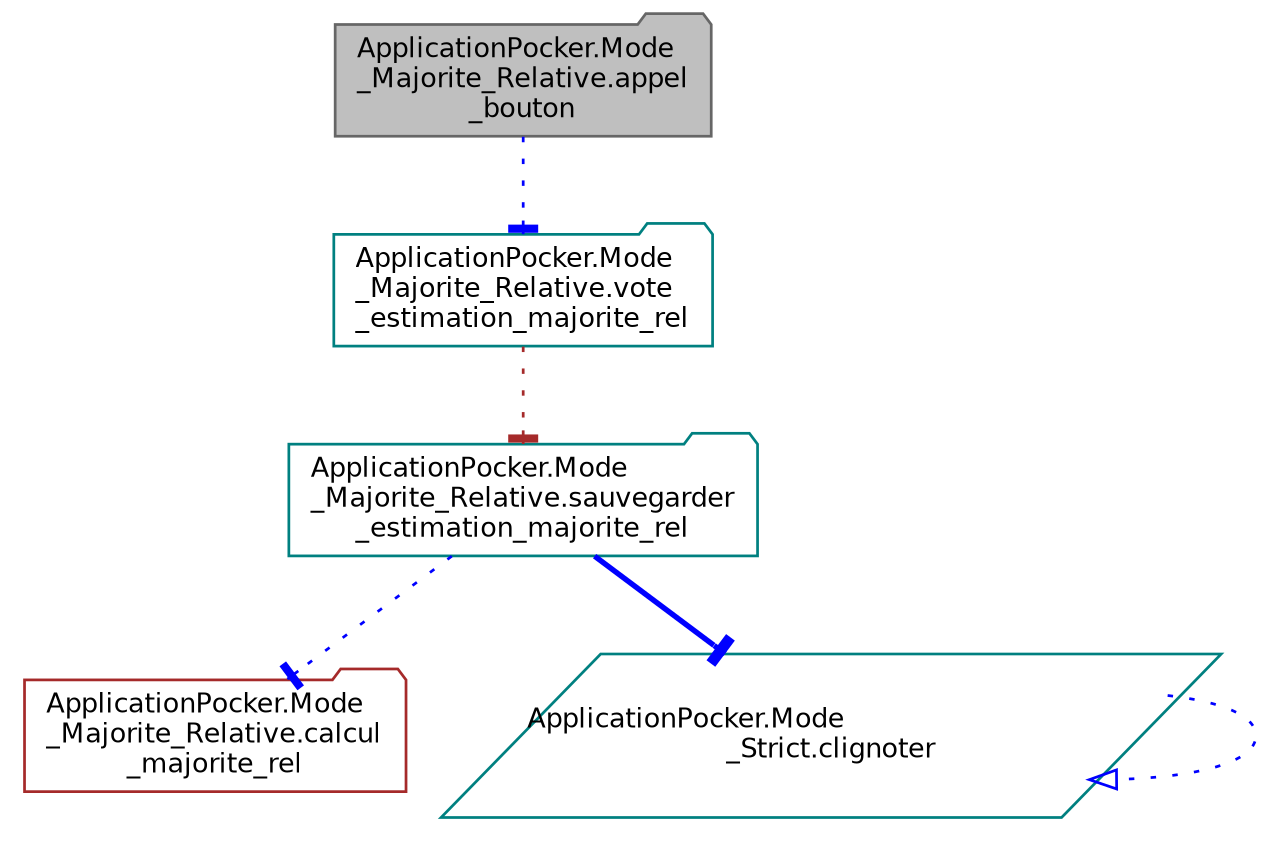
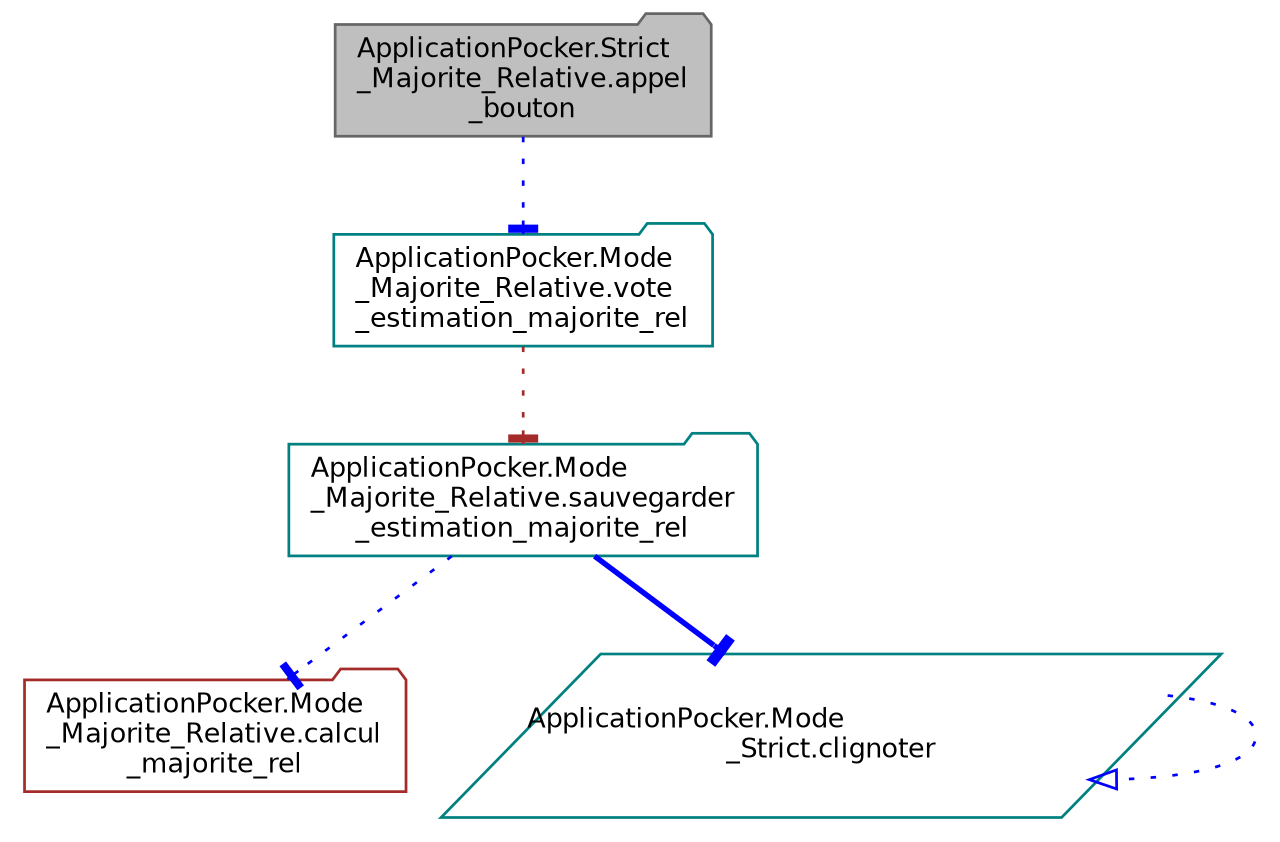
  digraph {
    rankdir=TB
    node [color=teal fillcolor=white fontname=Helvetica fontsize=10 shape=folder style=filled]
    edge [color=blue fontname=Helvetica fontsize=10 labelfontname=Helvetica labelfontsize=10 style=dotted arrowhead=tee]
-   n1 [color=gray40 fillcolor=grey75 fontcolor=black height=0.2 label="ApplicationPocker.Mode\l_Majorite_Relative.appel\l_bouton" width=0.4]
+   n1 [color=gray40 fillcolor=grey75 fontcolor=black height=0.2 label="ApplicationPocker.Strict\l_Majorite_Relative.appel\l_bouton" width=0.4]
    n2 [height=0.2 label="ApplicationPocker.Mode\l_Majorite_Relative.vote\l_estimation_majorite_rel" width=0.4]
    n3 [height=0.2 label="ApplicationPocker.Mode\l_Majorite_Relative.sauvegarder\l_estimation_majorite_rel" width=0.4]
    n4 [color=brown height=0.2 label="ApplicationPocker.Mode\l_Majorite_Relative.calcul\l_majorite_rel" width=0.4]
    n5 [height=0.2 label="ApplicationPocker.Mode\l_Strict.clignoter" shape=parallelogram width=0.4]
    n1 -> n2
    n2 -> n3 [color=brown]
    n3 -> n4
    n3 -> n5 [style=bold]
    n5 -> n5 [arrowhead=onormal]
  }
